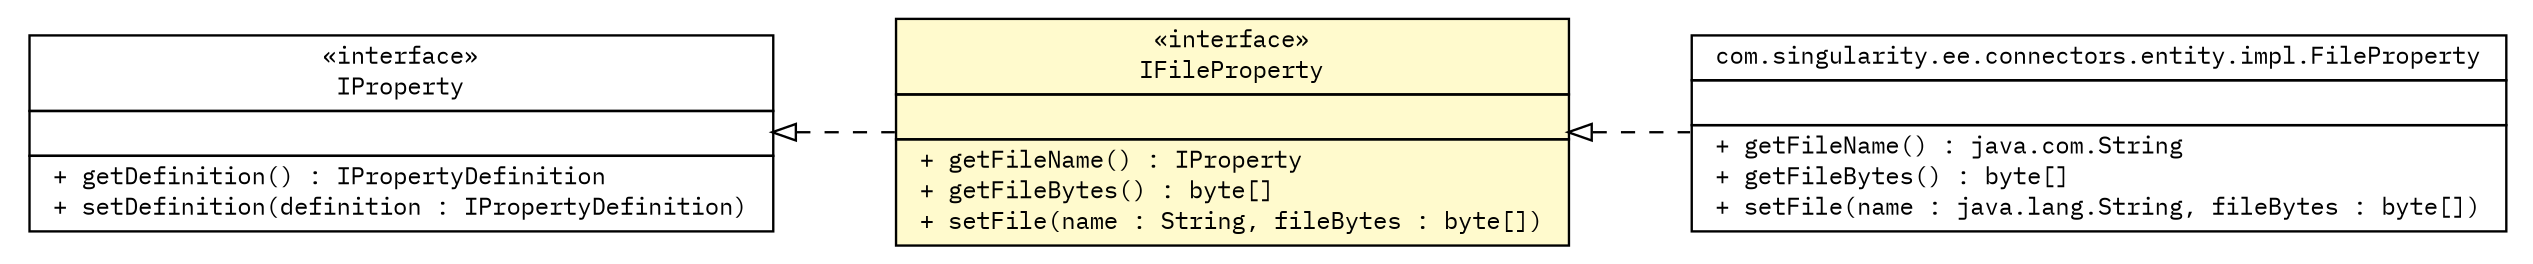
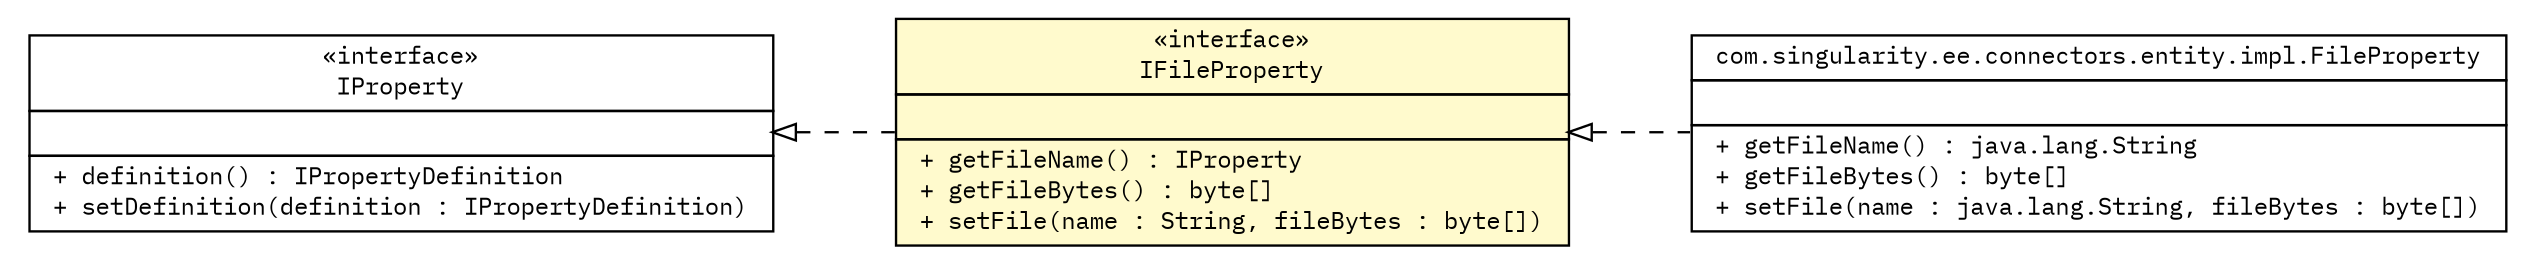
  digraph {
    fontname="IBM Plex Mono"
    nodesep=0.25
    rankdir=LR
    ranksep=0.5
    node [fontcolor=black fontname="IBM Plex Mono" fontsize=10.0 shape=plaintext]
    edge [arrowtail=empty dir=back fontname="IBM Plex Mono" fontsize=10 headport=p labelfontname=Helvetica labelfontsize=10 style=dashed tailport=p]
    n1 [label=<<table title="com.singularity.ee.connectors.entity.api.IFileProperty" border="0" cellborder="1" cellspacing="0" cellpadding="2" port="p" bgcolor="lemonChiffon" href="./IFileProperty.html"> 		<tr><td><table border="0" cellspacing="0" cellpadding="1"> <tr><td align="center" balign="center"> &#171;interface&#187; </td></tr> <tr><td align="center" balign="center"> IFileProperty </td></tr> 		</table></td></tr> 		<tr><td><table border="0" cellspacing="0" cellpadding="1"> <tr><td align="left" balign="left">  </td></tr> 		</table></td></tr> 		<tr><td><table border="0" cellspacing="0" cellpadding="1"> <tr><td align="left" balign="left"> + getFileName() : IProperty </td></tr> <tr><td align="left" balign="left"> + getFileBytes() : byte[] </td></tr> <tr><td align="left" balign="left"> + setFile(name : String, fileBytes : byte[]) </td></tr> 		</table></td></tr> 		</table>>]
-   n2 [label=<<table title="com.singularity.ee.connectors.entity.impl.FileProperty" border="0" cellborder="1" cellspacing="0" cellpadding="2" port="p" href="../impl/FileProperty.html"> 		<tr><td><table border="0" cellspacing="0" cellpadding="1"> <tr><td align="center" balign="center"> com.singularity.ee.connectors.entity.impl.FileProperty </td></tr> 		</table></td></tr> 		<tr><td><table border="0" cellspacing="0" cellpadding="1"> <tr><td align="left" balign="left">  </td></tr> 		</table></td></tr> 		<tr><td><table border="0" cellspacing="0" cellpadding="1"> <tr><td align="left" balign="left"> + getFileName() : java.com.String </td></tr> <tr><td align="left" balign="left"> + getFileBytes() : byte[] </td></tr> <tr><td align="left" balign="left"> + setFile(name : java.lang.String, fileBytes : byte[]) </td></tr> 		</table></td></tr> 		</table>>]
-   n3 [label=<<table title="com.singularity.ee.connectors.entity.api.IProperty" border="0" cellborder="1" cellspacing="0" cellpadding="2" port="p" href="./IProperty.html"> 		<tr><td><table border="0" cellspacing="0" cellpadding="1"> <tr><td align="center" balign="center"> &#171;interface&#187; </td></tr> <tr><td align="center" balign="center"> IProperty </td></tr> 		</table></td></tr> 		<tr><td><table border="0" cellspacing="0" cellpadding="1"> <tr><td align="left" balign="left">  </td></tr> 		</table></td></tr> 		<tr><td><table border="0" cellspacing="0" cellpadding="1"> <tr><td align="left" balign="left"> + getDefinition() : IPropertyDefinition </td></tr> <tr><td align="left" balign="left"> + setDefinition(definition : IPropertyDefinition) </td></tr> 		</table></td></tr> 		</table>>]
+   n2 [label=<<table title="com.singularity.ee.connectors.entity.impl.FileProperty" border="0" cellborder="1" cellspacing="0" cellpadding="2" port="p" href="../impl/FileProperty.html"> 		<tr><td><table border="0" cellspacing="0" cellpadding="1"> <tr><td align="center" balign="center"> com.singularity.ee.connectors.entity.impl.FileProperty </td></tr> 		</table></td></tr> 		<tr><td><table border="0" cellspacing="0" cellpadding="1"> <tr><td align="left" balign="left">  </td></tr> 		</table></td></tr> 		<tr><td><table border="0" cellspacing="0" cellpadding="1"> <tr><td align="left" balign="left"> + getFileName() : java.lang.String </td></tr> <tr><td align="left" balign="left"> + getFileBytes() : byte[] </td></tr> <tr><td align="left" balign="left"> + setFile(name : java.lang.String, fileBytes : byte[]) </td></tr> 		</table></td></tr> 		</table>>]
+   n3 [label=<<table title="com.singularity.ee.connectors.entity.api.IProperty" border="0" cellborder="1" cellspacing="0" cellpadding="2" port="p" href="./IProperty.html"> 		<tr><td><table border="0" cellspacing="0" cellpadding="1"> <tr><td align="center" balign="center"> &#171;interface&#187; </td></tr> <tr><td align="center" balign="center"> IProperty </td></tr> 		</table></td></tr> 		<tr><td><table border="0" cellspacing="0" cellpadding="1"> <tr><td align="left" balign="left">  </td></tr> 		</table></td></tr> 		<tr><td><table border="0" cellspacing="0" cellpadding="1"> <tr><td align="left" balign="left"> + definition() : IPropertyDefinition </td></tr> <tr><td align="left" balign="left"> + setDefinition(definition : IPropertyDefinition) </td></tr> 		</table></td></tr> 		</table>>]
    n1 -> n2
    n3 -> n1
  }
